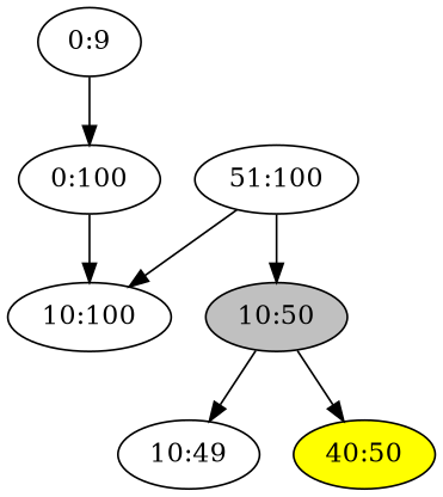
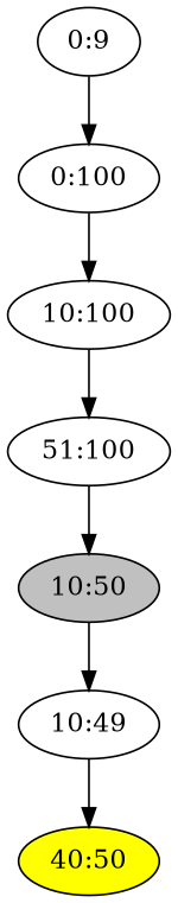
  digraph {
    n1 [label="0:100"]
    n2 [label="10:100"]
    n3 [label="0:9"]
    n4 [label="51:100"]
    n5 [fillcolor=grey label="10:50" style=filled]
    n6 [label="10:49"]
    n7 [fillcolor=yellow label="40:50" style=filled]
    n1 -> n2
-   n4 -> n2
+   n2 -> n4
    n3 -> n1
    n4 -> n5
    n5 -> n6
-   n5 -> n7
+   n6 -> n7
  }
